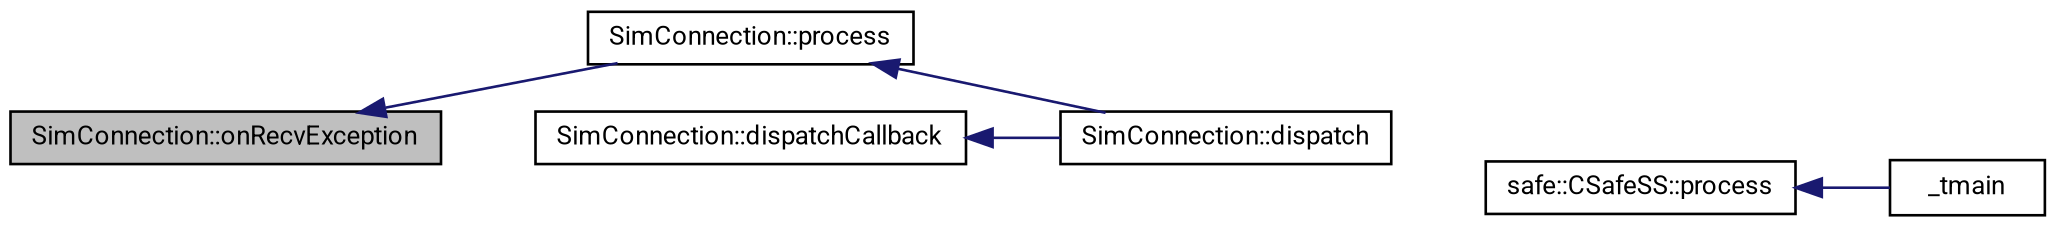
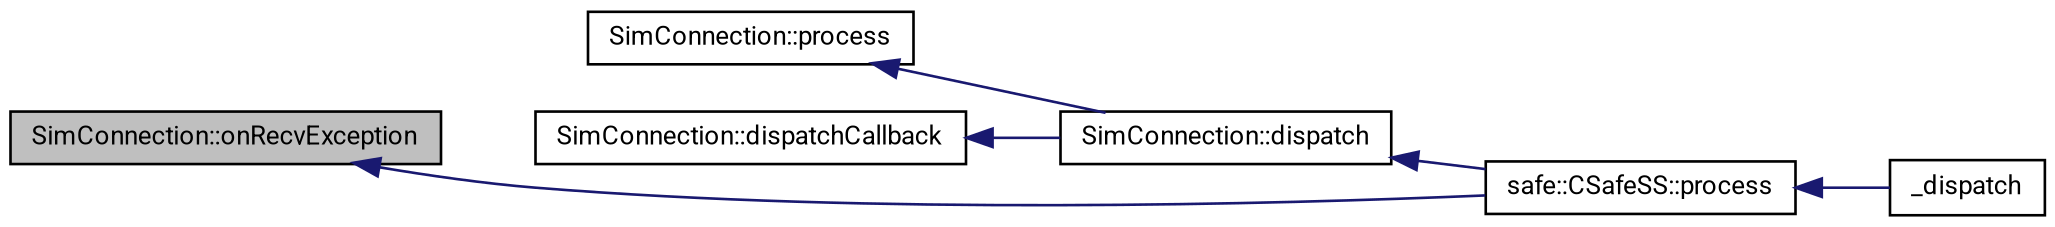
  digraph {
    fontname=Roboto
    rankdir=LR
    node [color=black fontname=Roboto fontsize=10 shape=record]
    edge [color=midnightblue dir=back fontname=Roboto fontsize=10 labelfontname=FreeSans labelfontsize=10 style=solid]
    n1 [fillcolor=grey75 fontcolor=black height=0.2 label="SimConnection::onRecvException" style=filled width=0.4]
    n2 [height=0.2 label="SimConnection::process" width=0.4]
    n3 [height=0.2 label="SimConnection::dispatch" width=0.4]
    n4 [height=0.2 label="SimConnection::dispatchCallback" width=0.4]
    n5 [height=0.2 label="safe::CSafeSS::process" width=0.4]
-   n6 [height=0.2 label=_tmain width=0.4]
-   n1 -> n2
+   n6 [height=0.2 label=_dispatch width=0.4]
+   n1 -> n5
    n2 -> n3
+   n3 -> n5
    n4 -> n3
    n5 -> n6
  }
